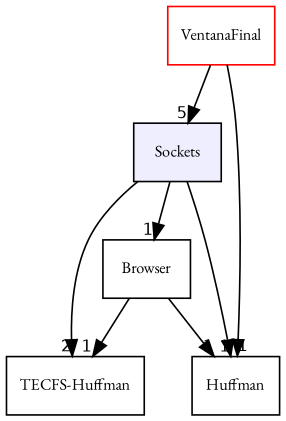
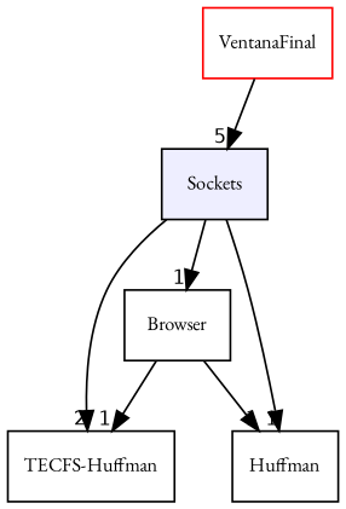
  digraph {
    compound=true
    fontname="EB Garamond"
    node [fontname="EB Garamond" fontsize=10 shape=box]
    edge [fontname="EB Garamond" headlabel=1 labeldistance=1.5 labelfontname=Helvetica labelfontsize=10]
    n1 [fillcolor="#eeeeff" label=Sockets pencolor=black style=filled]
    n2 [label=Huffman]
    n3 [label=Browser]
    n4 [label="TECFS-Huffman"]
    n5 [color=red fillcolor=white label=VentanaFinal style=filled]
    n1 -> n2
    n1 -> n3
    n1 -> n4 [headlabel=2]
    n3 -> n2
    n3 -> n4
    n5 -> n1 [headlabel=5]
-   n5 -> n2
  }
